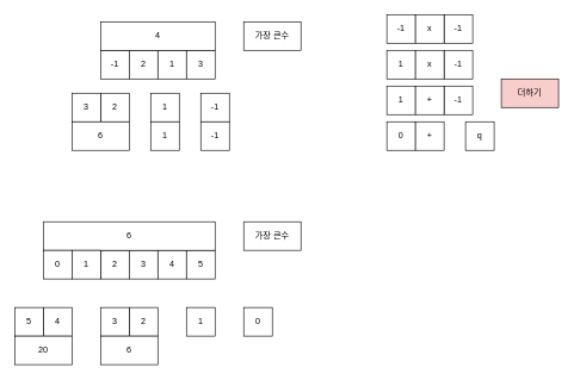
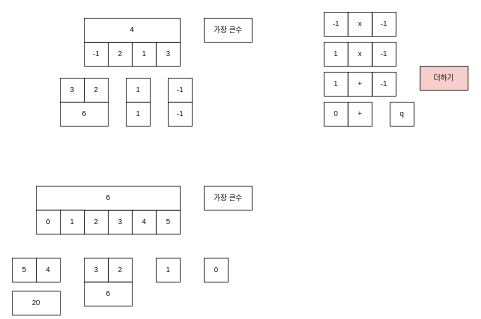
  <mxCell id="0" />
  <mxCell id="1" parent="0" />
  <mxCell id="2" value="-1" style="rounded=0;whiteSpace=wrap;html=1;" vertex="1" parent="1"><mxGeometry x="140" y="70" width="40" height="40" as="geometry" /></mxCell>
  <mxCell id="3" value="2" style="rounded=0;whiteSpace=wrap;html=1;" vertex="1" parent="1"><mxGeometry x="180" y="70" width="40" height="40" as="geometry" /></mxCell>
  <mxCell id="4" value="1" style="rounded=0;whiteSpace=wrap;html=1;" vertex="1" parent="1"><mxGeometry x="220" y="70" width="40" height="40" as="geometry" /></mxCell>
  <mxCell id="5" value="3" style="rounded=0;whiteSpace=wrap;html=1;" vertex="1" parent="1"><mxGeometry x="260" y="70" width="40" height="40" as="geometry" /></mxCell>
  <mxCell id="6" value="4" style="rounded=0;whiteSpace=wrap;html=1;" vertex="1" parent="1"><mxGeometry x="140" y="30" width="160" height="40" as="geometry" /></mxCell>
  <mxCell id="7" value="가장 큰수" style="rounded=0;whiteSpace=wrap;html=1;" vertex="1" parent="1"><mxGeometry x="340" y="30" width="80" height="40" as="geometry" /></mxCell>
  <mxCell id="8" value="-1" style="rounded=0;whiteSpace=wrap;html=1;" vertex="1" parent="1"><mxGeometry x="280" y="130" width="40" height="40" as="geometry" /></mxCell>
  <mxCell id="9" value="2" style="rounded=0;whiteSpace=wrap;html=1;" vertex="1" parent="1"><mxGeometry x="140" y="130" width="40" height="40" as="geometry" /></mxCell>
  <mxCell id="10" value="1" style="rounded=0;whiteSpace=wrap;html=1;" vertex="1" parent="1"><mxGeometry x="210" y="130" width="40" height="40" as="geometry" /></mxCell>
  <mxCell id="11" value="3" style="rounded=0;whiteSpace=wrap;html=1;" vertex="1" parent="1"><mxGeometry x="100" y="130" width="40" height="40" as="geometry" /></mxCell>
  <mxCell id="12" value="2" style="rounded=0;whiteSpace=wrap;html=1;" vertex="1" parent="1"><mxGeometry x="140" y="350" width="40" height="40" as="geometry" /></mxCell>
  <mxCell id="13" value="3" style="rounded=0;whiteSpace=wrap;html=1;" vertex="1" parent="1"><mxGeometry x="180" y="350" width="40" height="40" as="geometry" /></mxCell>
  <mxCell id="14" value="4" style="rounded=0;whiteSpace=wrap;html=1;" vertex="1" parent="1"><mxGeometry x="220" y="350" width="40" height="40" as="geometry" /></mxCell>
  <mxCell id="15" value="5" style="rounded=0;whiteSpace=wrap;html=1;" vertex="1" parent="1"><mxGeometry x="260" y="350" width="40" height="40" as="geometry" /></mxCell>
  <mxCell id="16" value="6" style="rounded=0;whiteSpace=wrap;html=1;" vertex="1" parent="1"><mxGeometry x="60" y="310" width="240" height="40" as="geometry" /></mxCell>
  <mxCell id="17" value="가장 큰수" style="rounded=0;whiteSpace=wrap;html=1;" vertex="1" parent="1"><mxGeometry x="340" y="310" width="80" height="40" as="geometry" /></mxCell>
  <mxCell id="18" value="0" style="rounded=0;whiteSpace=wrap;html=1;" vertex="1" parent="1"><mxGeometry x="60" y="350" width="40" height="40" as="geometry" /></mxCell>
  <mxCell id="19" value="1" style="rounded=0;whiteSpace=wrap;html=1;" vertex="1" parent="1"><mxGeometry x="100" y="350" width="40" height="40" as="geometry" /></mxCell>
  <mxCell id="20" value="2" style="rounded=0;whiteSpace=wrap;html=1;" vertex="1" parent="1"><mxGeometry x="180" y="430" width="40" height="40" as="geometry" /></mxCell>
  <mxCell id="21" value="3" style="rounded=0;whiteSpace=wrap;html=1;" vertex="1" parent="1"><mxGeometry x="140" y="430" width="40" height="40" as="geometry" /></mxCell>
  <mxCell id="22" value="4" style="rounded=0;whiteSpace=wrap;html=1;" vertex="1" parent="1"><mxGeometry x="60" y="430" width="40" height="40" as="geometry" /></mxCell>
  <mxCell id="23" value="5" style="rounded=0;whiteSpace=wrap;html=1;" vertex="1" parent="1"><mxGeometry x="20" y="430" width="40" height="40" as="geometry" /></mxCell>
  <mxCell id="24" value="0" style="rounded=0;whiteSpace=wrap;html=1;" vertex="1" parent="1"><mxGeometry x="340" y="430" width="40" height="40" as="geometry" /></mxCell>
  <mxCell id="25" value="1" style="rounded=0;whiteSpace=wrap;html=1;" vertex="1" parent="1"><mxGeometry x="260" y="430" width="40" height="40" as="geometry" /></mxCell>
  <mxCell id="26" value="6" style="rounded=0;whiteSpace=wrap;html=1;" vertex="1" parent="1"><mxGeometry x="100" y="170" width="80" height="40" as="geometry" /></mxCell>
  <mxCell id="27" value="1" style="rounded=0;whiteSpace=wrap;html=1;" vertex="1" parent="1"><mxGeometry x="210" y="170" width="40" height="40" as="geometry" /></mxCell>
  <mxCell id="28" value="-1" style="rounded=0;whiteSpace=wrap;html=1;" vertex="1" parent="1"><mxGeometry x="280" y="170" width="40" height="40" as="geometry" /></mxCell>
- <mxCell id="29" value="20" style="rounded=0;whiteSpace=wrap;html=1;" vertex="1" parent="1"><mxGeometry x="20" y="470" width="80" height="40" as="geometry" /></mxCell>
+ <mxCell id="29" value="20" style="rounded=0;whiteSpace=wrap;html=1;" vertex="1" parent="1"><mxGeometry x="20" y="485" width="80" height="40" as="geometry" /></mxCell>
  <mxCell id="30" value="6" style="rounded=0;whiteSpace=wrap;html=1;" vertex="1" parent="1"><mxGeometry x="140" y="470" width="80" height="40" as="geometry" /></mxCell>
  <mxCell id="31" value="-1" style="rounded=0;whiteSpace=wrap;html=1;" vertex="1" parent="1"><mxGeometry x="620" y="70" width="40" height="40" as="geometry" /></mxCell>
  <mxCell id="32" value="1" style="rounded=0;whiteSpace=wrap;html=1;" vertex="1" parent="1"><mxGeometry x="540" y="70" width="40" height="40" as="geometry" /></mxCell>
  <mxCell id="33" value="1" style="rounded=0;whiteSpace=wrap;html=1;" vertex="1" parent="1"><mxGeometry x="540" y="120" width="40" height="40" as="geometry" /></mxCell>
  <mxCell id="34" value="-1" style="rounded=0;whiteSpace=wrap;html=1;" vertex="1" parent="1"><mxGeometry x="620" y="120" width="40" height="40" as="geometry" /></mxCell>
  <mxCell id="35" value="x" style="rounded=0;whiteSpace=wrap;html=1;" vertex="1" parent="1"><mxGeometry x="580" y="70" width="40" height="40" as="geometry" /></mxCell>
  <mxCell id="36" value="+" style="rounded=0;whiteSpace=wrap;html=1;" vertex="1" parent="1"><mxGeometry x="580" y="120" width="40" height="40" as="geometry" /></mxCell>
  <mxCell id="37" value="-1" style="rounded=0;whiteSpace=wrap;html=1;" vertex="1" parent="1"><mxGeometry x="620" y="20" width="40" height="40" as="geometry" /></mxCell>
  <mxCell id="38" value="-1" style="rounded=0;whiteSpace=wrap;html=1;" vertex="1" parent="1"><mxGeometry x="540" y="20" width="40" height="40" as="geometry" /></mxCell>
  <mxCell id="39" value="x" style="rounded=0;whiteSpace=wrap;html=1;" vertex="1" parent="1"><mxGeometry x="580" y="20" width="40" height="40" as="geometry" /></mxCell>
  <mxCell id="40" value="0" style="rounded=0;whiteSpace=wrap;html=1;" vertex="1" parent="1"><mxGeometry x="540" y="170" width="40" height="40" as="geometry" /></mxCell>
  <mxCell id="41" value="q" style="rounded=0;whiteSpace=wrap;html=1;" vertex="1" parent="1"><mxGeometry x="650" y="170" width="40" height="40" as="geometry" /></mxCell>
  <mxCell id="42" value="+" style="rounded=0;whiteSpace=wrap;html=1;" vertex="1" parent="1"><mxGeometry x="580" y="170" width="40" height="40" as="geometry" /></mxCell>
  <mxCell id="43" value="더하기" style="rounded=0;whiteSpace=wrap;html=1;fillColor=#f8cecc;" vertex="1" parent="1"><mxGeometry x="700" y="110" width="80" height="40" as="geometry" /></mxCell>
